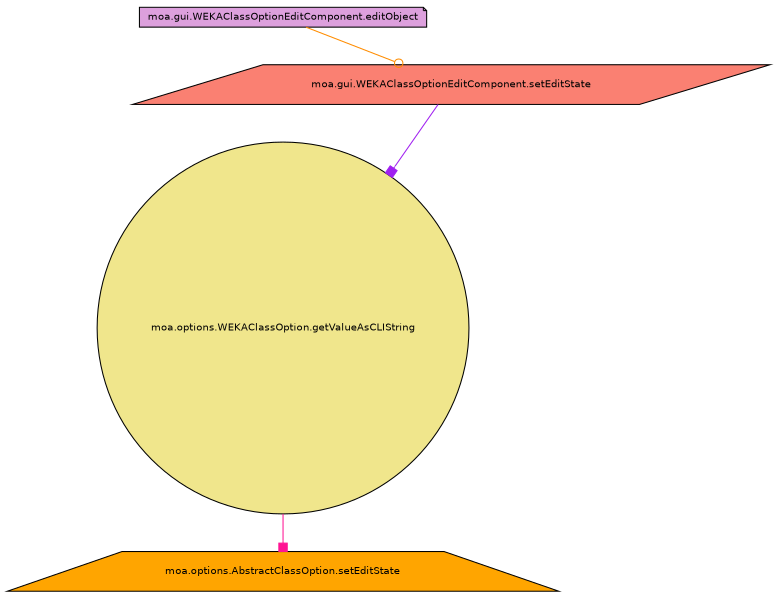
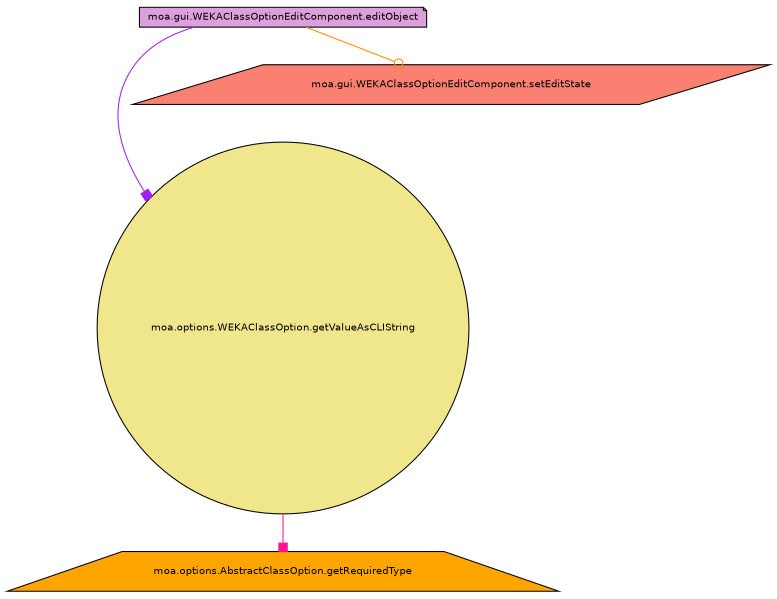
  digraph {
    rankdir=TB
    node [color=black fontname=Helvetica fontsize=10 style=filled]
    edge [arrowhead=box fontname=Helvetica fontsize=10 labelfontname=Helvetica labelfontsize=10 style=solid]
    n1 [fillcolor=plum fontcolor=black height=0.2 label="moa.gui.WEKAClassOptionEditComponent.editObject" shape=note width=0.4]
    n2 [fillcolor=khaki height=0.2 label="moa.options.WEKAClassOption.getValueAsCLIString" shape=circle width=0.4]
    n3 [fillcolor=salmon height=0.2 label="moa.gui.WEKAClassOptionEditComponent.setEditState" shape=parallelogram width=0.4]
-   n4 [fillcolor=orange height=0.2 label="moa.options.AbstractClassOption.setEditState" shape=trapezium width=0.4]
-   n3 -> n2 [color=purple]
+   n4 [fillcolor=orange height=0.2 label="moa.options.AbstractClassOption.getRequiredType" shape=trapezium width=0.4]
+   n1 -> n2 [color=purple]
    n1 -> n3 [arrowhead=odot color=darkorange]
    n2 -> n4 [color=deeppink]
  }
